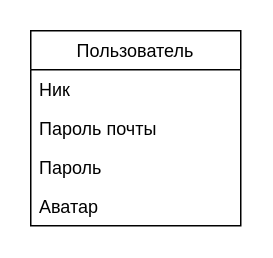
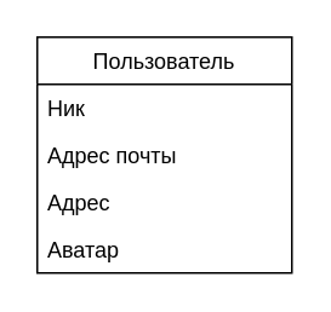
  <mxCell id="0" />
  <mxCell id="1" parent="0" />
  <mxCell id="2" value="Пользователь" style="swimlane;fontStyle=0;childLayout=stackLayout;horizontal=1;startSize=26;fillColor=none;horizontalStack=0;resizeParent=1;resizeParentMax=0;resizeLast=0;collapsible=1;marginBottom=0;" vertex="1" parent="1"><mxGeometry x="20" y="20" width="140" height="130" as="geometry" /></mxCell>
  <mxCell id="3" value="Ник    " style="text;strokeColor=none;fillColor=none;align=left;verticalAlign=top;spacingLeft=4;spacingRight=4;overflow=hidden;rotatable=0;points=[[0,0.5],[1,0.5]];portConstraint=eastwest;" vertex="1" parent="2"><mxGeometry y="26" width="140" height="26" as="geometry" /></mxCell>
- <mxCell id="4" value="Пароль почты" style="text;strokeColor=none;fillColor=none;align=left;verticalAlign=top;spacingLeft=4;spacingRight=4;overflow=hidden;rotatable=0;points=[[0,0.5],[1,0.5]];portConstraint=eastwest;" vertex="1" parent="2"><mxGeometry y="52" width="140" height="26" as="geometry" /></mxCell>
- <mxCell id="5" value="Пароль" style="text;strokeColor=none;fillColor=none;align=left;verticalAlign=top;spacingLeft=4;spacingRight=4;overflow=hidden;rotatable=0;points=[[0,0.5],[1,0.5]];portConstraint=eastwest;" vertex="1" parent="2"><mxGeometry y="78" width="140" height="26" as="geometry" /></mxCell>
+ <mxCell id="4" value="Адрес почты" style="text;strokeColor=none;fillColor=none;align=left;verticalAlign=top;spacingLeft=4;spacingRight=4;overflow=hidden;rotatable=0;points=[[0,0.5],[1,0.5]];portConstraint=eastwest;" vertex="1" parent="2"><mxGeometry y="52" width="140" height="26" as="geometry" /></mxCell>
+ <mxCell id="5" value="Адрес" style="text;strokeColor=none;fillColor=none;align=left;verticalAlign=top;spacingLeft=4;spacingRight=4;overflow=hidden;rotatable=0;points=[[0,0.5],[1,0.5]];portConstraint=eastwest;" vertex="1" parent="2"><mxGeometry y="78" width="140" height="26" as="geometry" /></mxCell>
  <mxCell id="6" value="Аватар" style="text;strokeColor=none;fillColor=none;align=left;verticalAlign=top;spacingLeft=4;spacingRight=4;overflow=hidden;rotatable=0;points=[[0,0.5],[1,0.5]];portConstraint=eastwest;" vertex="1" parent="2"><mxGeometry y="104" width="140" height="26" as="geometry" /></mxCell>
